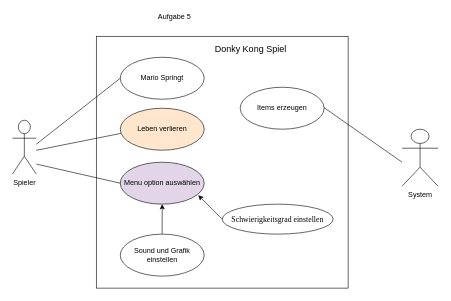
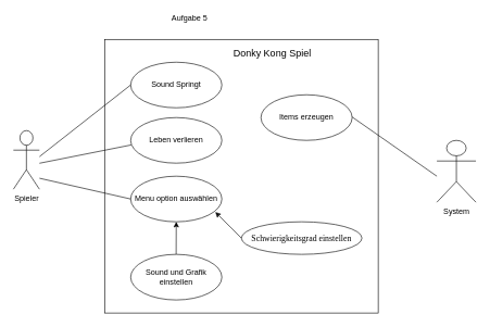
  <mxCell id="0" />
  <mxCell id="1" parent="0" />
  <mxCell id="2" value="Spieler" style="shape=umlActor;verticalLabelPosition=bottom;labelBackgroundColor=#ffffff;verticalAlign=top;html=1;outlineConnect=0;" parent="1" vertex="1"><mxGeometry x="20" y="200" width="40" height="90" as="geometry" /></mxCell>
  <mxCell id="3" value="" style="whiteSpace=wrap;html=1;aspect=fixed;" parent="1" vertex="1"><mxGeometry x="160" y="60" width="420" height="420" as="geometry" /></mxCell>
  <mxCell id="4" value="Donky Kong Spiel" style="text;html=1;strokeColor=none;fillColor=none;align=center;verticalAlign=middle;whiteSpace=wrap;rounded=0;fontSize=15;" parent="1" vertex="1"><mxGeometry x="350" y="70" width="135" height="20" as="geometry" /></mxCell>
  <mxCell id="5" value="" style="endArrow=classic;html=1;" parent="1" target="9" edge="1"><mxGeometry width="50" height="50" relative="1" as="geometry"><mxPoint x="269.816" y="389.806" as="sourcePoint" /><mxPoint x="315" y="314.5" as="targetPoint" /></mxGeometry></mxCell>
  <mxCell id="6" value="System" style="shape=umlActor;verticalLabelPosition=bottom;labelBackgroundColor=#ffffff;verticalAlign=top;html=1;" parent="1" vertex="1"><mxGeometry x="670" y="215" width="60" height="95" as="geometry" /></mxCell>
- <mxCell id="7" value="Leben verlieren" style="ellipse;whiteSpace=wrap;html=1;fillColor=#ffe6cc;" parent="1" vertex="1"><mxGeometry x="200" y="180" width="140" height="70" as="geometry" /></mxCell>
- <mxCell id="8" value="Mario Springt" style="ellipse;whiteSpace=wrap;html=1;" parent="1" vertex="1"><mxGeometry x="200" y="95" width="140" height="70" as="geometry" /></mxCell>
- <mxCell id="9" value="Menu option auswählen" style="ellipse;whiteSpace=wrap;html=1;fillColor=#e1d5e7;" parent="1" vertex="1"><mxGeometry x="200" y="270" width="140" height="70" as="geometry" /></mxCell>
+ <mxCell id="7" value="Leben verlieren" style="ellipse;whiteSpace=wrap;html=1;" parent="1" vertex="1"><mxGeometry x="200" y="180" width="140" height="70" as="geometry" /></mxCell>
+ <mxCell id="8" value="Sound Springt" style="ellipse;whiteSpace=wrap;html=1;" parent="1" vertex="1"><mxGeometry x="200" y="95" width="140" height="70" as="geometry" /></mxCell>
+ <mxCell id="9" value="Menu option auswählen" style="ellipse;whiteSpace=wrap;html=1;" parent="1" vertex="1"><mxGeometry x="200" y="270" width="140" height="70" as="geometry" /></mxCell>
  <mxCell id="10" value="Sound und Grafik einstellen" style="ellipse;whiteSpace=wrap;html=1;" parent="1" vertex="1"><mxGeometry x="200" y="390" width="140" height="70" as="geometry" /></mxCell>
  <mxCell id="11" value="Items erzeugen" style="ellipse;whiteSpace=wrap;html=1;" parent="1" vertex="1"><mxGeometry x="400" y="145" width="140" height="70" as="geometry" /></mxCell>
  <mxCell id="12" value="" style="endArrow=none;html=1;" parent="1" edge="1"><mxGeometry width="50" height="50" relative="1" as="geometry"><mxPoint x="60" y="240" as="sourcePoint" /><mxPoint x="200" y="130" as="targetPoint" /></mxGeometry></mxCell>
  <mxCell id="13" value="" style="endArrow=none;html=1;entryX=0.007;entryY=0.6;entryDx=0;entryDy=0;entryPerimeter=0;" parent="1" target="7" edge="1"><mxGeometry width="50" height="50" relative="1" as="geometry"><mxPoint x="60" y="250.125" as="sourcePoint" /><mxPoint x="200" y="149.5" as="targetPoint" /></mxGeometry></mxCell>
  <mxCell id="14" value="" style="endArrow=none;html=1;entryX=0;entryY=0.5;entryDx=0;entryDy=0;" parent="1" target="9" edge="1"><mxGeometry width="50" height="50" relative="1" as="geometry"><mxPoint x="60" y="273.125" as="sourcePoint" /><mxPoint x="200.98" y="245" as="targetPoint" /></mxGeometry></mxCell>
  <mxCell id="15" value="" style="endArrow=none;html=1;" parent="1" edge="1"><mxGeometry width="50" height="50" relative="1" as="geometry"><mxPoint x="540" y="179.125" as="sourcePoint" /><mxPoint x="670" y="270" as="targetPoint" /></mxGeometry></mxCell>
  <mxCell id="16" value="&lt;span style=&quot;font-family: &amp;#34;cambria&amp;#34; , serif ; color: rgb(0 , 0 , 0) ; background-color: transparent ; font-weight: 400 ; font-style: normal ; font-variant: normal ; text-decoration: none ; vertical-align: baseline ; white-space: pre-wrap ; font-size: 13px&quot; id=&quot;docs-internal-guid-8ce74e51-7fff-bd14-709d-9ac4e3bbef08&quot;&gt;Schwierigkeitsgrad einstellen&lt;/span&gt;" style="ellipse;whiteSpace=wrap;html=1;" parent="1" vertex="1"><mxGeometry x="370" y="340" width="185" height="50" as="geometry" /></mxCell>
  <mxCell id="17" value="" style="endArrow=classic;html=1;exitX=0;exitY=0.5;exitDx=0;exitDy=0;" parent="1" source="16" edge="1"><mxGeometry width="50" height="50" relative="1" as="geometry"><mxPoint x="329.816" y="374.806" as="sourcePoint" /><mxPoint x="330" y="325" as="targetPoint" /></mxGeometry></mxCell>
  <mxCell id="18" value="&lt;div&gt;Aufgabe 5&lt;/div&gt;&lt;div&gt;&lt;br&gt;&lt;/div&gt;" style="text;html=1;align=center;verticalAlign=middle;resizable=0;points=[];;autosize=1;" vertex="1" parent="1"><mxGeometry x="255" y="20" width="70" height="30" as="geometry" /></mxCell>
